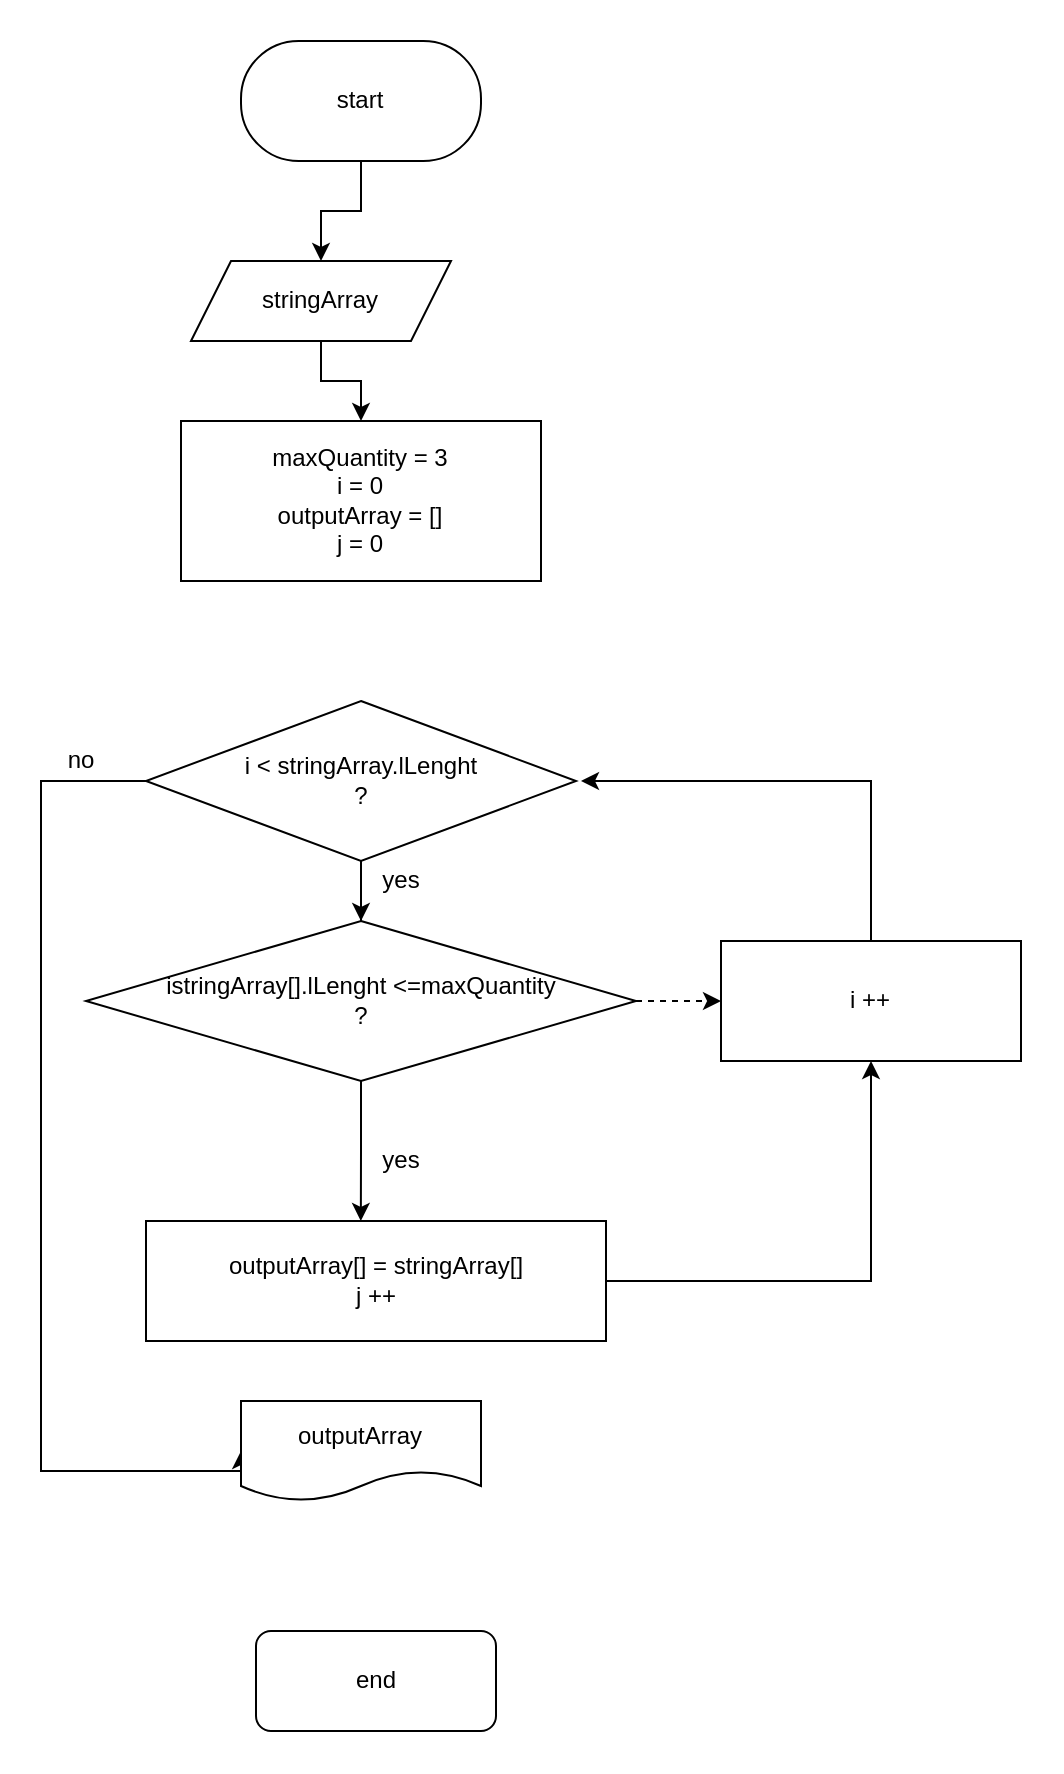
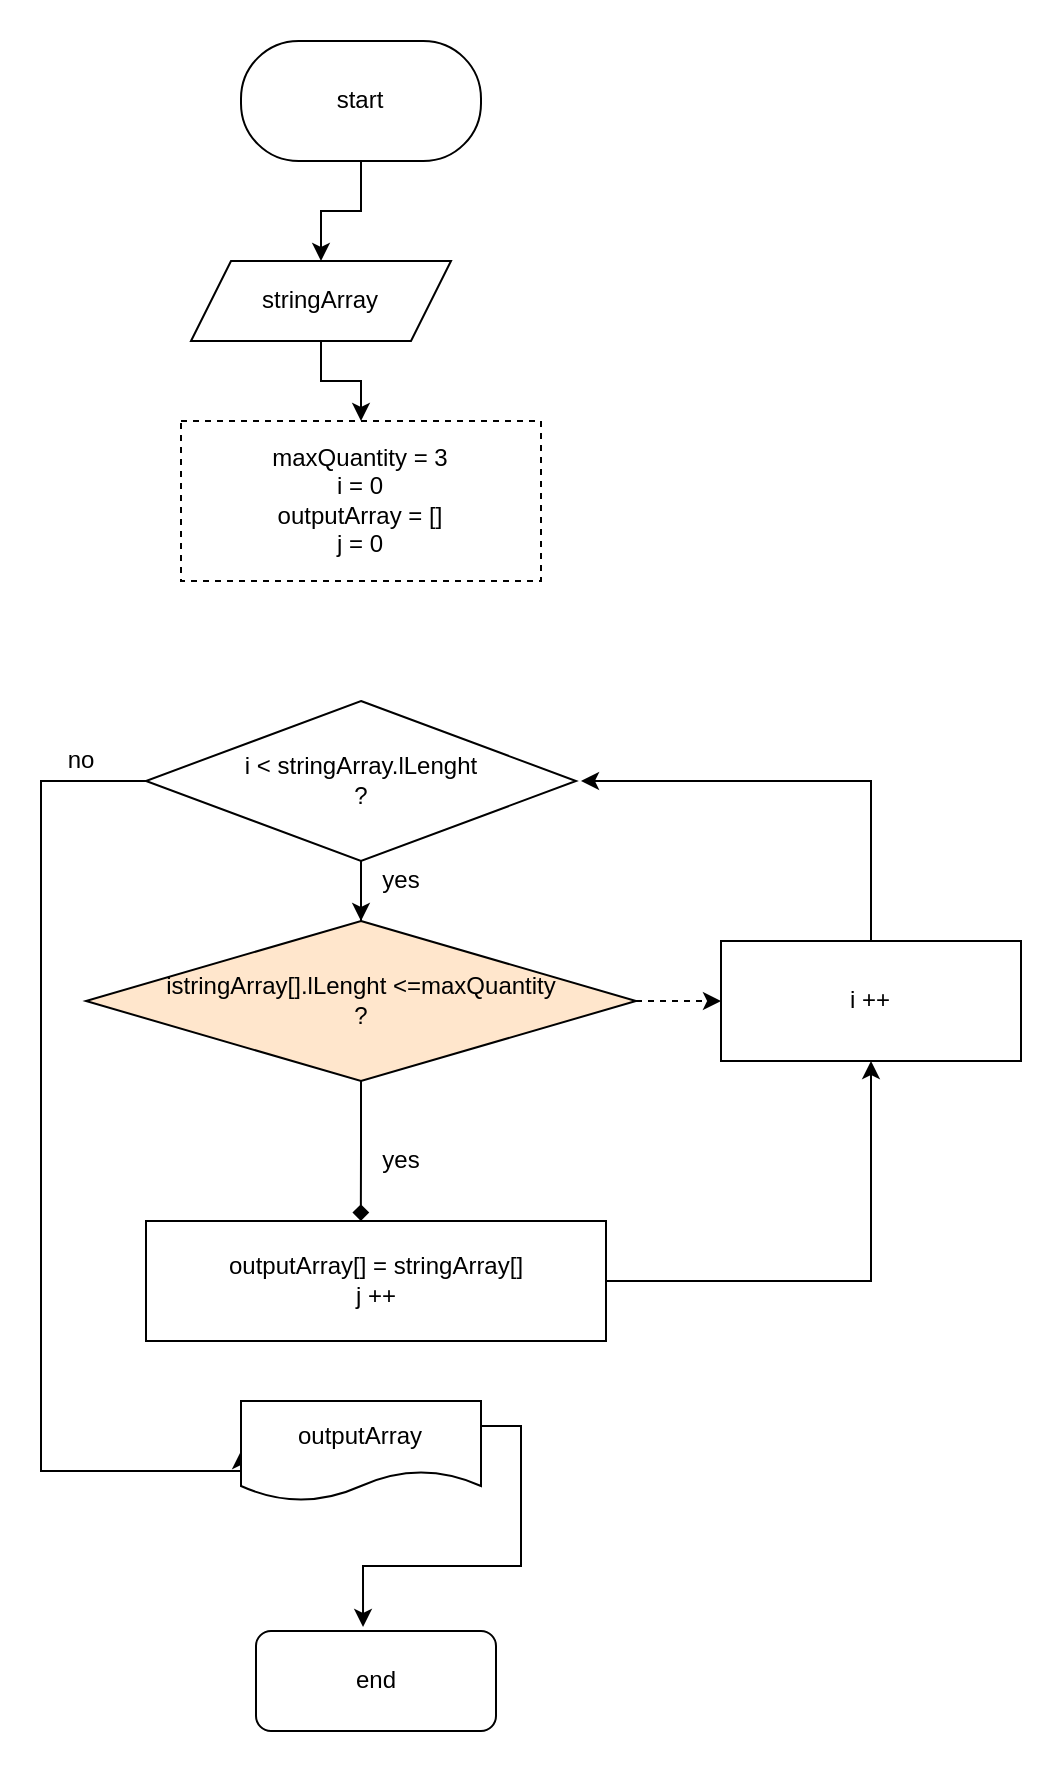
  <mxCell id="0" />
  <mxCell id="1" parent="0" />
  <mxCell id="2" style="edgeStyle=orthogonalEdgeStyle;rounded=0;orthogonalLoop=1;jettySize=auto;html=1;exitX=0.5;exitY=1;exitDx=0;exitDy=0;entryX=0.5;entryY=0;entryDx=0;entryDy=0;" parent="1" source="3" target="5" edge="1"><mxGeometry relative="1" as="geometry" /></mxCell>
  <mxCell id="3" value="start" style="rounded=1;whiteSpace=wrap;html=1;arcSize=48;" parent="1" vertex="1"><mxGeometry x="120" y="20" width="120" height="60" as="geometry" /></mxCell>
  <mxCell id="4" style="edgeStyle=orthogonalEdgeStyle;rounded=0;orthogonalLoop=1;jettySize=auto;html=1;exitX=0.5;exitY=1;exitDx=0;exitDy=0;entryX=0.5;entryY=0;entryDx=0;entryDy=0;" edge="1" parent="1" source="5" target="10"><mxGeometry relative="1" as="geometry" /></mxCell>
  <mxCell id="5" value="stringArray" style="shape=parallelogram;perimeter=parallelogramPerimeter;whiteSpace=wrap;html=1;fixedSize=1;" parent="1" vertex="1"><mxGeometry x="95" y="130" width="130" height="40" as="geometry" /></mxCell>
  <mxCell id="6" style="edgeStyle=orthogonalEdgeStyle;rounded=0;orthogonalLoop=1;jettySize=auto;html=1;exitX=0;exitY=0.5;exitDx=0;exitDy=0;entryX=0;entryY=0.5;entryDx=0;entryDy=0;" edge="1" parent="1" source="9" target="19"><mxGeometry relative="1" as="geometry"><Array as="points"><mxPoint x="20" y="390" /><mxPoint x="20" y="735" /></Array></mxGeometry></mxCell>
  <mxCell id="7" style="edgeStyle=orthogonalEdgeStyle;rounded=0;orthogonalLoop=1;jettySize=auto;html=1;exitX=0.5;exitY=1;exitDx=0;exitDy=0;entryX=0.5;entryY=0;entryDx=0;entryDy=0;" edge="1" parent="1" source="9" target="15"><mxGeometry relative="1" as="geometry" /></mxCell>
  <mxCell id="8" value="" style="edgeStyle=orthogonalEdgeStyle;rounded=0;orthogonalLoop=1;jettySize=auto;html=1;" edge="1" parent="1" source="9"><mxGeometry relative="1" as="geometry"><mxPoint x="180" y="520" as="targetPoint" /></mxGeometry></mxCell>
  <mxCell id="9" value="i &amp;lt; stringArray.lLenght&lt;br&gt;?" style="rhombus;whiteSpace=wrap;html=1;" parent="1" vertex="1"><mxGeometry x="72.5" y="350" width="215" height="80" as="geometry" /></mxCell>
- <mxCell id="10" value="maxQuantity = 3&lt;br&gt;i = 0&lt;br&gt;outputArray = []&lt;br&gt;j = 0" style="rounded=0;whiteSpace=wrap;html=1;" vertex="1" parent="1"><mxGeometry x="90" y="210" width="180" height="80" as="geometry" /></mxCell>
+ <mxCell id="10" value="maxQuantity = 3&lt;br&gt;i = 0&lt;br&gt;outputArray = []&lt;br&gt;j = 0" style="rounded=0;whiteSpace=wrap;html=1;dashed=1;" vertex="1" parent="1"><mxGeometry x="90" y="210" width="180" height="80" as="geometry" /></mxCell>
  <mxCell id="11" style="edgeStyle=orthogonalEdgeStyle;rounded=0;orthogonalLoop=1;jettySize=auto;html=1;exitX=1;exitY=0.5;exitDx=0;exitDy=0;entryX=0.5;entryY=1;entryDx=0;entryDy=0;" edge="1" parent="1" source="12" target="17"><mxGeometry relative="1" as="geometry" /></mxCell>
  <mxCell id="12" value="outputArray[] = stringArray[]&lt;br&gt;j ++" style="rounded=0;whiteSpace=wrap;html=1;" vertex="1" parent="1"><mxGeometry x="72.5" y="610" width="230" height="60" as="geometry" /></mxCell>
  <mxCell id="13" style="edgeStyle=orthogonalEdgeStyle;rounded=0;orthogonalLoop=1;jettySize=auto;html=1;exitX=1;exitY=0.5;exitDx=0;exitDy=0;entryX=0;entryY=0.5;entryDx=0;entryDy=0;dashed=1;" edge="1" parent="1" source="15" target="17"><mxGeometry relative="1" as="geometry" /></mxCell>
- <mxCell id="14" style="edgeStyle=orthogonalEdgeStyle;rounded=0;orthogonalLoop=1;jettySize=auto;html=1;exitX=0.5;exitY=1;exitDx=0;exitDy=0;entryX=0.467;entryY=0;entryDx=0;entryDy=0;entryPerimeter=0;" edge="1" parent="1" source="15" target="12"><mxGeometry relative="1" as="geometry" /></mxCell>
- <mxCell id="15" value="istringArray[].lLenght &amp;lt;=maxQuantity&lt;br&gt;?" style="rhombus;whiteSpace=wrap;html=1;" vertex="1" parent="1"><mxGeometry x="42.5" y="460" width="275" height="80" as="geometry" /></mxCell>
+ <mxCell id="14" style="edgeStyle=orthogonalEdgeStyle;rounded=0;orthogonalLoop=1;jettySize=auto;html=1;exitX=0.5;exitY=1;exitDx=0;exitDy=0;entryX=0.467;entryY=0;entryDx=0;entryDy=0;entryPerimeter=0;endArrow=diamond;" edge="1" parent="1" source="15" target="12"><mxGeometry relative="1" as="geometry" /></mxCell>
+ <mxCell id="15" value="istringArray[].lLenght &amp;lt;=maxQuantity&lt;br&gt;?" style="rhombus;whiteSpace=wrap;html=1;fillColor=#ffe6cc;" vertex="1" parent="1"><mxGeometry x="42.5" y="460" width="275" height="80" as="geometry" /></mxCell>
  <mxCell id="16" style="edgeStyle=orthogonalEdgeStyle;rounded=0;orthogonalLoop=1;jettySize=auto;html=1;exitX=0.5;exitY=0;exitDx=0;exitDy=0;" edge="1" parent="1" source="17"><mxGeometry relative="1" as="geometry"><mxPoint x="290" y="390" as="targetPoint" /><Array as="points"><mxPoint x="435" y="390" /></Array></mxGeometry></mxCell>
  <mxCell id="17" value="i ++" style="rounded=0;whiteSpace=wrap;html=1;" vertex="1" parent="1"><mxGeometry x="360" y="470" width="150" height="60" as="geometry" /></mxCell>
+ <mxCell id="18" style="edgeStyle=orthogonalEdgeStyle;rounded=0;orthogonalLoop=1;jettySize=auto;html=1;exitX=1;exitY=0.25;exitDx=0;exitDy=0;entryX=0.446;entryY=-0.04;entryDx=0;entryDy=0;entryPerimeter=0;" edge="1" parent="1" source="19" target="20"><mxGeometry relative="1" as="geometry" /></mxCell>
  <mxCell id="19" value="outputArray" style="shape=document;whiteSpace=wrap;html=1;boundedLbl=1;" vertex="1" parent="1"><mxGeometry x="120" y="700" width="120" height="50" as="geometry" /></mxCell>
  <mxCell id="20" value="end" style="rounded=1;whiteSpace=wrap;html=1;" vertex="1" parent="1"><mxGeometry x="127.5" y="815" width="120" height="50" as="geometry" /></mxCell>
  <mxCell id="21" value="yes" style="text;html=1;align=center;verticalAlign=middle;resizable=0;points=[];autosize=1;strokeColor=none;fillColor=none;" vertex="1" parent="1"><mxGeometry x="180" y="425" width="40" height="30" as="geometry" /></mxCell>
  <mxCell id="22" value="yes" style="text;html=1;align=center;verticalAlign=middle;resizable=0;points=[];autosize=1;strokeColor=none;fillColor=none;" vertex="1" parent="1"><mxGeometry x="180" y="565" width="40" height="30" as="geometry" /></mxCell>
  <mxCell id="23" value="no" style="text;html=1;align=center;verticalAlign=middle;resizable=0;points=[];autosize=1;strokeColor=none;fillColor=none;" vertex="1" parent="1"><mxGeometry x="20" y="365" width="40" height="30" as="geometry" /></mxCell>
